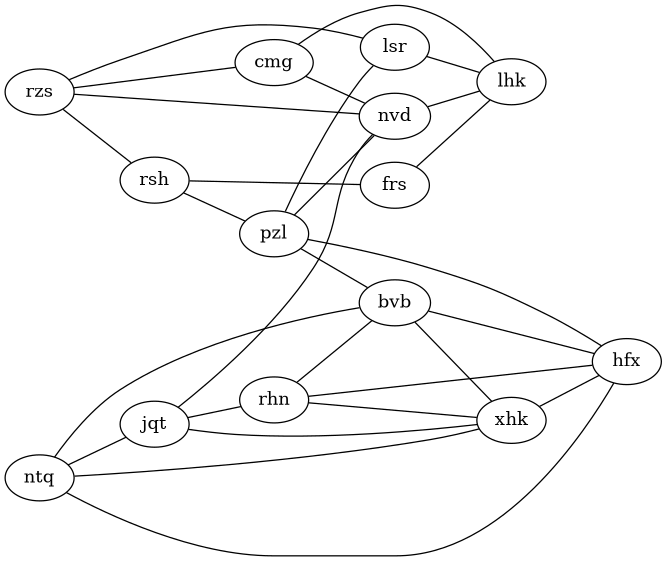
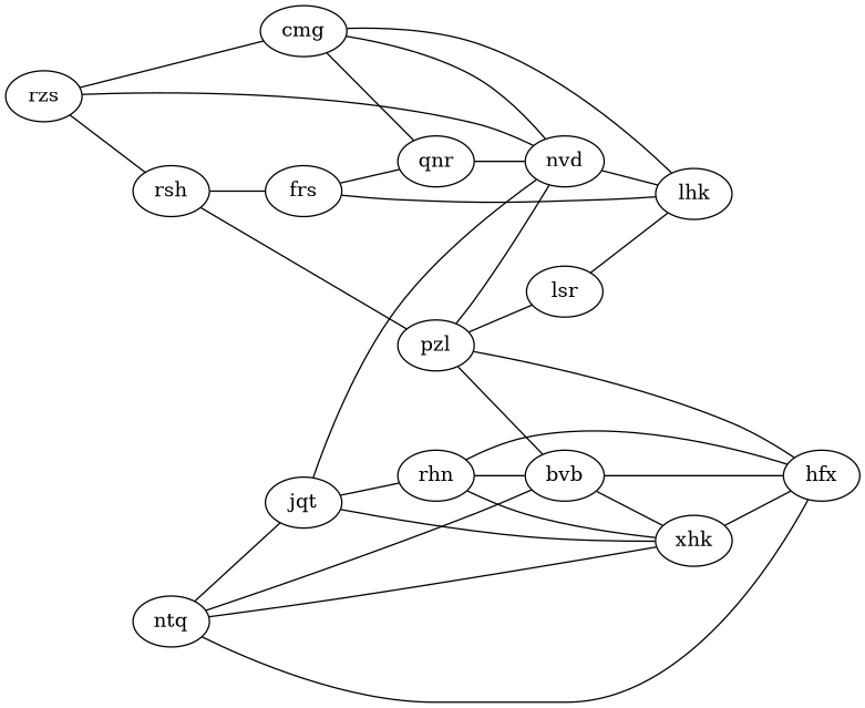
  graph {
    rankdir=LR
    bvb
    hfx
    xhk
    cmg
    lhk
    nvd
+   qnr
    frs
    lsr
    jqt
    rhn
    ntq
    pzl
    rsh
    rzs
    bvb -- hfx
    bvb -- xhk
    xhk -- hfx
    cmg -- lhk
    cmg -- nvd
+   cmg -- qnr
    nvd -- lhk
+   qnr -- nvd
    frs -- lhk
+   frs -- qnr
    lsr -- lhk
    jqt -- xhk
    jqt -- nvd
    jqt -- rhn
    rhn -- bvb
    rhn -- hfx
    rhn -- xhk
    ntq -- bvb
    ntq -- hfx
    ntq -- xhk
    ntq -- jqt
    pzl -- bvb
    pzl -- hfx
    pzl -- nvd
    pzl -- lsr
    rsh -- frs
    rsh -- pzl
    rzs -- cmg
    rzs -- nvd
-   rzs -- lsr
    rzs -- rsh
  }
